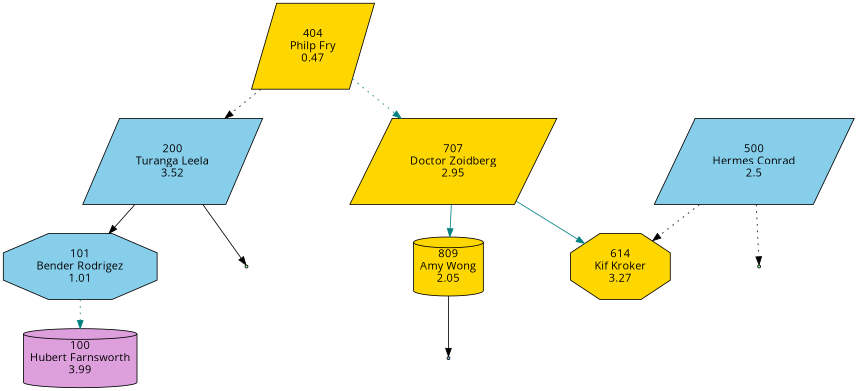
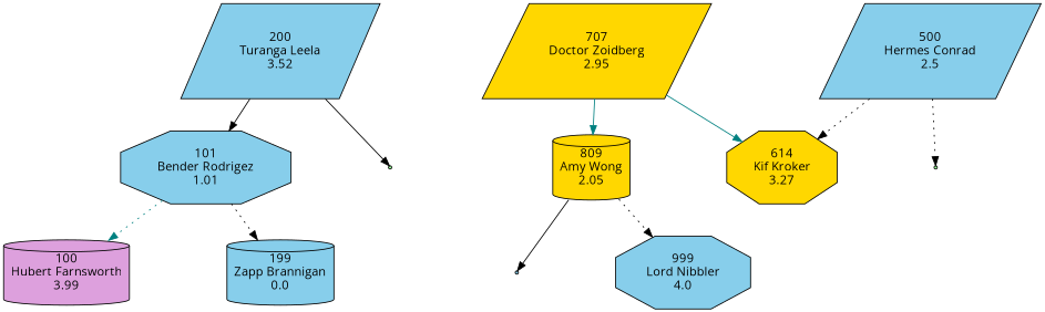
  strict digraph {
    fontname="Open Sans"
    nodesep=1.5
    ranksep=0.5
    node [fillcolor=skyblue fontname="Open Sans" shape=parallelogram style=filled]
    edge [color=black fontname="Open Sans" style=dotted]
-   "404\nPhilp Fry\n0.47" [fillcolor=gold]
    "200\nTuranga Leela\n3.52"
    "707\nDoctor Zoidberg\n2.95" [fillcolor=gold]
    "101\nBender Rodrigez\n1.01" [shape=octagon]
    null1 [fillcolor=palegreen shape=point]
    "809\nAmy Wong\n2.05" [fillcolor=gold shape=cylinder]
    "614\nKif Kroker\n3.27" [fillcolor=gold shape=octagon]
    "100\nHubert Farnsworth\n3.99" [fillcolor=plum shape=cylinder]
+   "199\nZapp Brannigan\n0.0" [shape=cylinder]
    "500\nHermes Conrad\n2.5"
    null2 [fillcolor=palegreen shape=point]
    null3 [shape=point]
-   "404\nPhilp Fry\n0.47" -> "200\nTuranga Leela\n3.52"
-   "404\nPhilp Fry\n0.47" -> "707\nDoctor Zoidberg\n2.95" [color=teal]
+   "999\nLord Nibbler\n4.0" [shape=octagon]
    "200\nTuranga Leela\n3.52" -> "101\nBender Rodrigez\n1.01" [style=solid]
    "200\nTuranga Leela\n3.52" -> null1 [style=solid]
    "707\nDoctor Zoidberg\n2.95" -> "809\nAmy Wong\n2.05" [color=teal style=solid]
    "707\nDoctor Zoidberg\n2.95" -> "614\nKif Kroker\n3.27" [color=teal style=solid]
    "101\nBender Rodrigez\n1.01" -> "100\nHubert Farnsworth\n3.99" [color=teal]
+   "101\nBender Rodrigez\n1.01" -> "199\nZapp Brannigan\n0.0"
    "809\nAmy Wong\n2.05" -> null3 [style=solid]
+   "809\nAmy Wong\n2.05" -> "999\nLord Nibbler\n4.0"
    "500\nHermes Conrad\n2.5" -> "614\nKif Kroker\n3.27"
    "500\nHermes Conrad\n2.5" -> null2
  }
